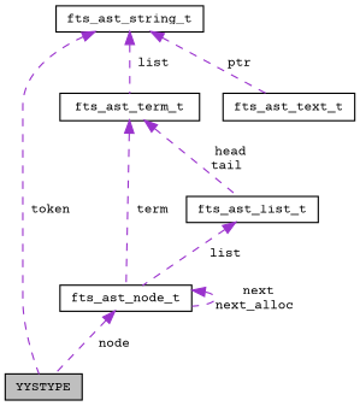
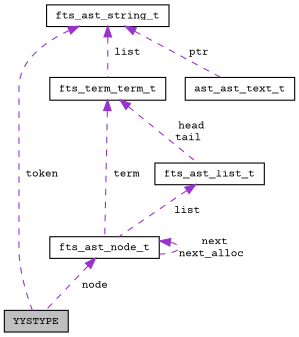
  digraph {
    fontname="Courier Prime"
    node [color=black fontname="Courier Prime" fontsize=10 shape=record]
    edge [color=darkorchid3 dir=back fontname="Courier Prime" fontsize=10 labelfontname=FreeSans labelfontsize=10 style=dashed]
    n1 [fillcolor=grey75 fontcolor=black height=0.2 label=YYSTYPE style=filled width=0.4]
    n2 [height=0.2 label=fts_ast_string_t width=0.4]
-   n3 [height=0.2 label=fts_ast_term_t width=0.4]
-   n4 [height=0.2 label=fts_ast_text_t width=0.4]
+   n3 [height=0.2 label=fts_term_term_t width=0.4]
+   n4 [height=0.2 label=ast_ast_text_t width=0.4]
    n5 [height=0.2 label=fts_ast_node_t width=0.4]
    n6 [height=0.2 label=fts_ast_list_t width=0.4]
    n2 -> n1 [label=" token"]
    n2 -> n3 [label=" list"]
    n2 -> n4 [label=" ptr"]
    n3 -> n5 [label=" term"]
    n3 -> n6 [label=" head\ntail"]
    n5 -> n1 [label=" node"]
    n5 -> n5 [label=" next\nnext_alloc"]
    n6 -> n5 [label=" list"]
  }
